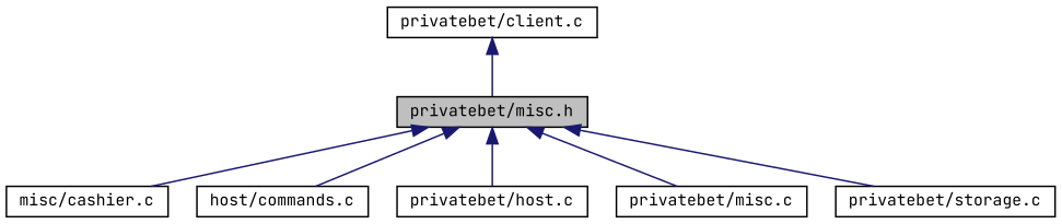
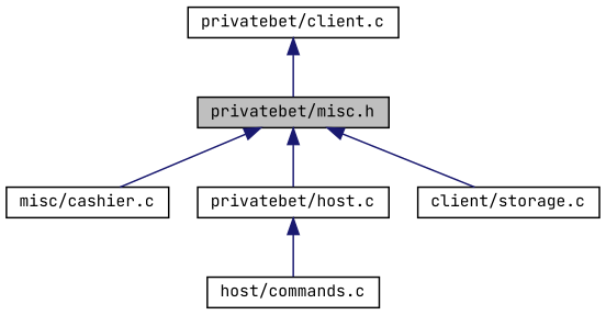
  digraph {
    fontname="JetBrains Mono"
    node [color=black fillcolor=white fontname="JetBrains Mono" fontsize=10 shape=record style=filled]
    edge [color=midnightblue dir=back fontname="JetBrains Mono" fontsize=10 labelfontname=Helvetica labelfontsize=10 style=solid]
    n1 [fillcolor=grey75 fontcolor=black height=0.2 label="privatebet/misc.h" width=0.4]
    n2 [height=0.2 label="misc/cashier.c" width=0.4]
    n3 [height=0.2 label="host/commands.c" width=0.4]
    n4 [height=0.2 label="privatebet/host.c" width=0.4]
-   n5 [height=0.2 label="privatebet/misc.c" width=0.4]
-   n6 [height=0.2 label="privatebet/storage.c" width=0.4]
+   n6 [height=0.2 label="client/storage.c" width=0.4]
    n7 [height=0.2 label="privatebet/client.c" width=0.4]
    n1 -> n2
-   n1 -> n3
+   n4 -> n3
    n1 -> n4
-   n1 -> n5
    n1 -> n6
    n7 -> n1
  }
